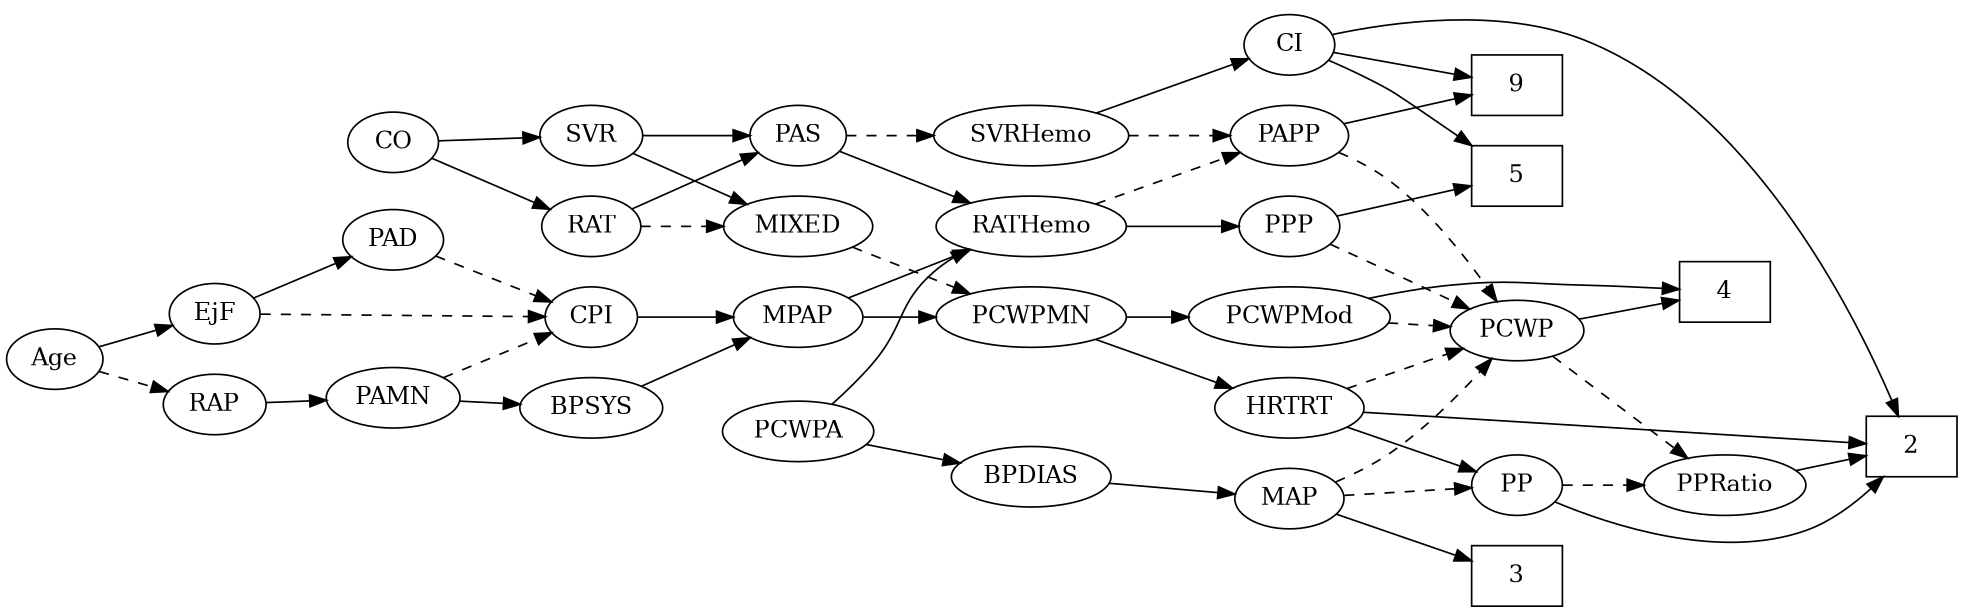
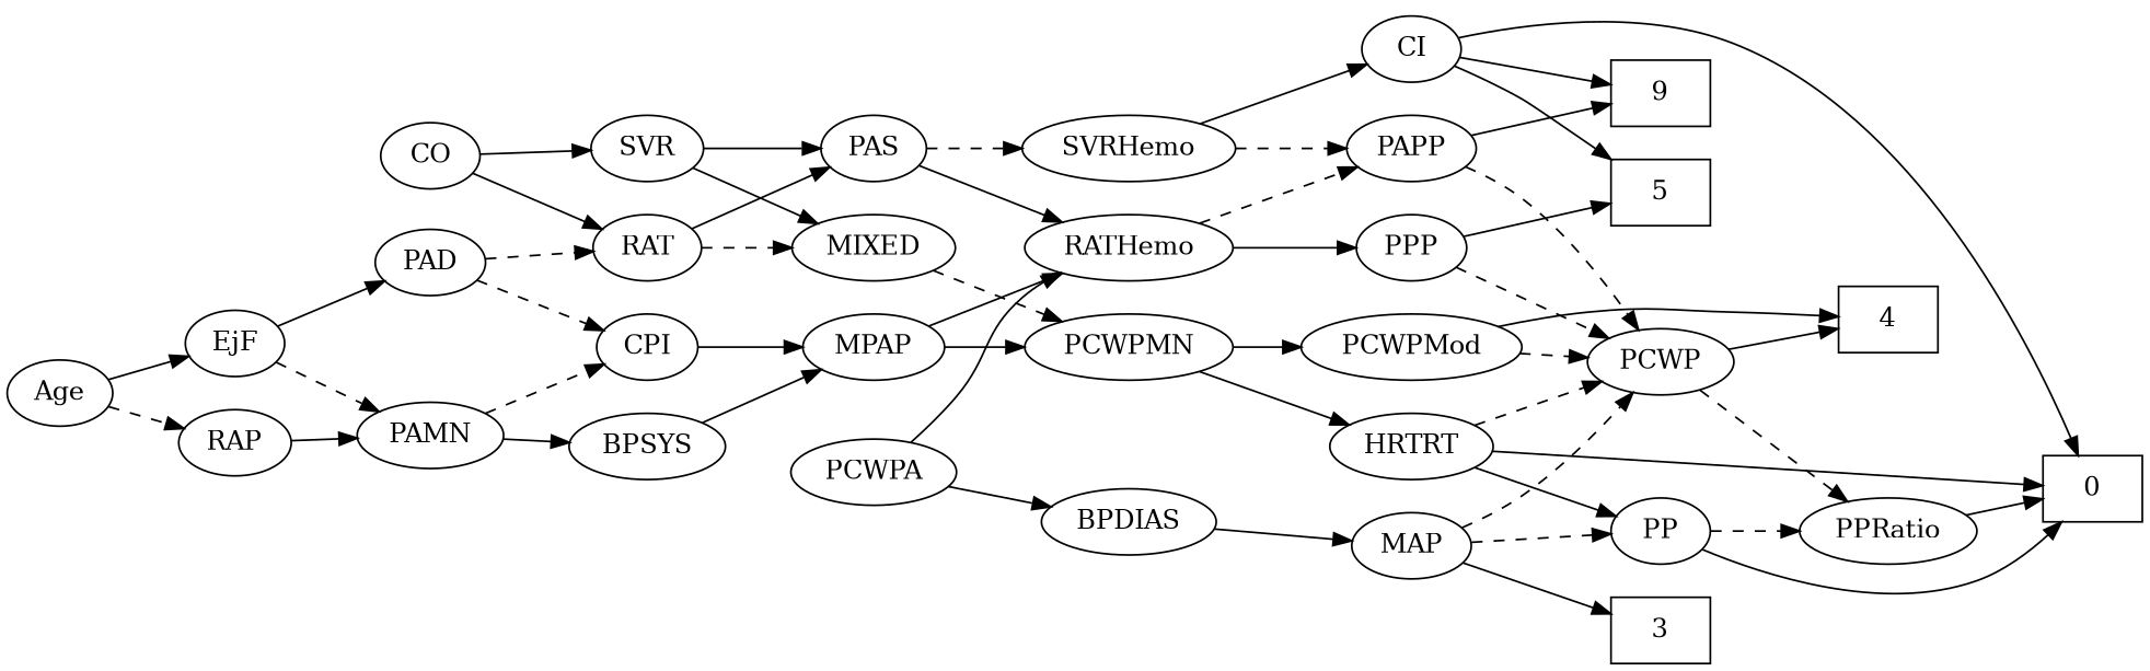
  strict digraph {
    rankdir=LR
    edge [style=solid]
    n1 [height=0.5 label=9 shape=box width=0.75]
-   2 [height=0.5 shape=box width=0.75]
+   2 [height=0.5 shape=box width=0.75 label=0]
    3 [height=0.5 shape=box width=0.75]
    4 [height=0.5 shape=box width=0.75]
    5 [height=0.5 shape=box width=0.75]
    Age [height=0.5 width=0.75]
    EjF [height=0.5 width=0.75]
    RAP [height=0.5 width=0.77632]
    PAD [height=0.5 width=0.79437]
    PAMN [height=0.5 width=1.011]
    CPI [height=0.5 width=0.75]
    RAT [height=0.5 width=0.75827]
    BPSYS [height=0.5 width=1.0471]
    CO [height=0.5 width=0.75]
    SVR [height=0.5 width=0.77632]
    MPAP [height=0.5 width=0.97491]
    MIXED [height=0.5 width=1.1193]
    PAS [height=0.5 width=0.75]
    PCWPMN [height=0.5 width=1.3902]
    PCWPMod [height=0.5 width=1.4443]
    HRTRT [height=0.5 width=1.1013]
    PCWP [height=0.5 width=0.97491]
    PP [height=0.5 width=0.75]
    RATHemo [height=0.5 width=1.3721]
    PPP [height=0.5 width=0.75]
    PAPP [height=0.5 width=0.88464]
    PCWPA [height=0.5 width=1.1555]
    BPDIAS [height=0.5 width=1.1735]
    SVRHemo [height=0.5 width=1.3902]
    CI [height=0.5 width=0.75]
    PPRatio [height=0.5 width=1.1013]
    MAP [height=0.5 width=0.84854]
    Age -> EjF
    Age -> RAP [style=dashed]
    EjF -> PAD
-   EjF -> CPI [style=dashed]
+   EjF -> PAMN [style=dashed]
    RAP -> PAMN
    PAD -> CPI [style=dashed]
+   PAD -> RAT [style=dashed]
    PAMN -> CPI [style=dashed]
    PAMN -> BPSYS
    CPI -> MPAP
    RAT -> MIXED [style=dashed]
    RAT -> PAS
    BPSYS -> MPAP
    CO -> RAT
    CO -> SVR
    SVR -> MIXED
    SVR -> PAS
    MPAP -> PCWPMN
    MPAP -> RATHemo
    MIXED -> PCWPMN [style=dashed]
    PAS -> RATHemo
    PAS -> SVRHemo [style=dashed]
    PCWPMN -> PCWPMod
    PCWPMN -> HRTRT
    PCWPMod -> 4
    PCWPMod -> PCWP [style=dashed]
    HRTRT -> 2
    HRTRT -> PCWP [style=dashed]
    HRTRT -> PP
    PCWP -> 4
    PCWP -> PPRatio [style=dashed]
    PP -> 2
    PP -> PPRatio [style=dashed]
    RATHemo -> PPP
    RATHemo -> PAPP [style=dashed]
    PPP -> 5
    PPP -> PCWP [style=dashed]
    PAPP -> n1
    PAPP -> PCWP [style=dashed]
    PCWPA -> RATHemo
    PCWPA -> BPDIAS
    BPDIAS -> MAP
    SVRHemo -> PAPP [style=dashed]
    SVRHemo -> CI
    CI -> n1
    CI -> 2
    CI -> 5
    PPRatio -> 2
    MAP -> 3
    MAP -> PCWP [style=dashed]
    MAP -> PP [style=dashed]
  }
